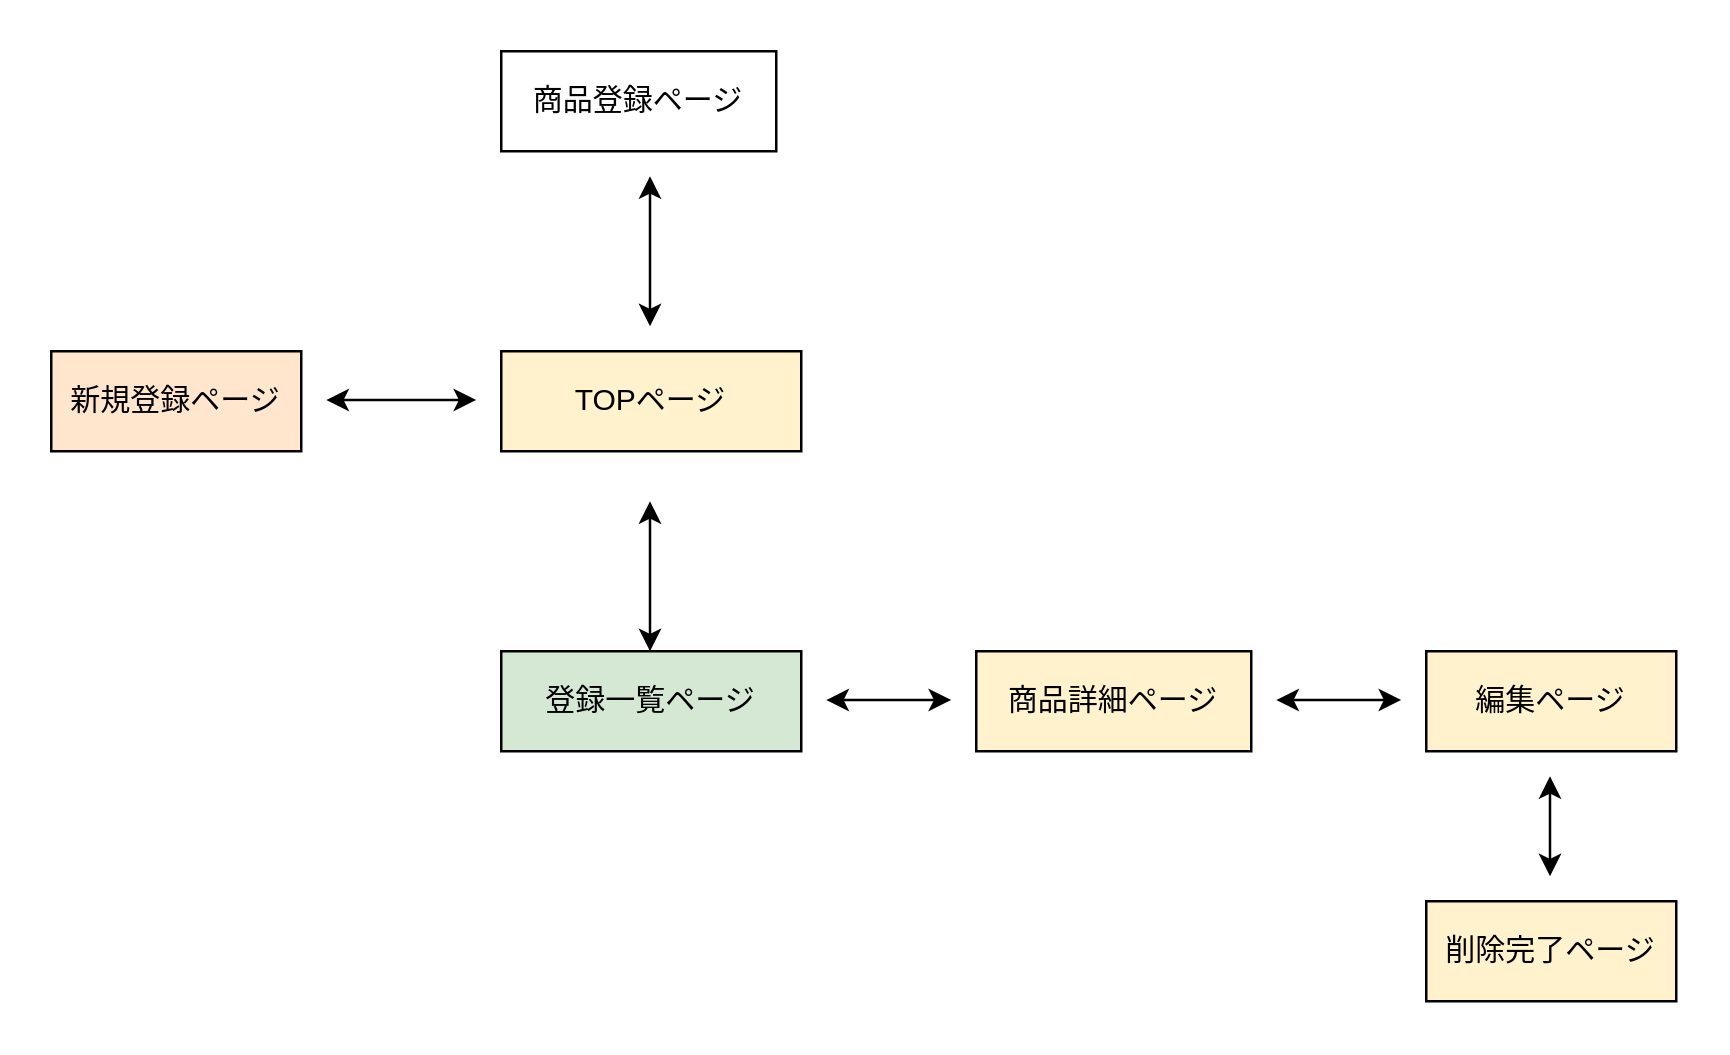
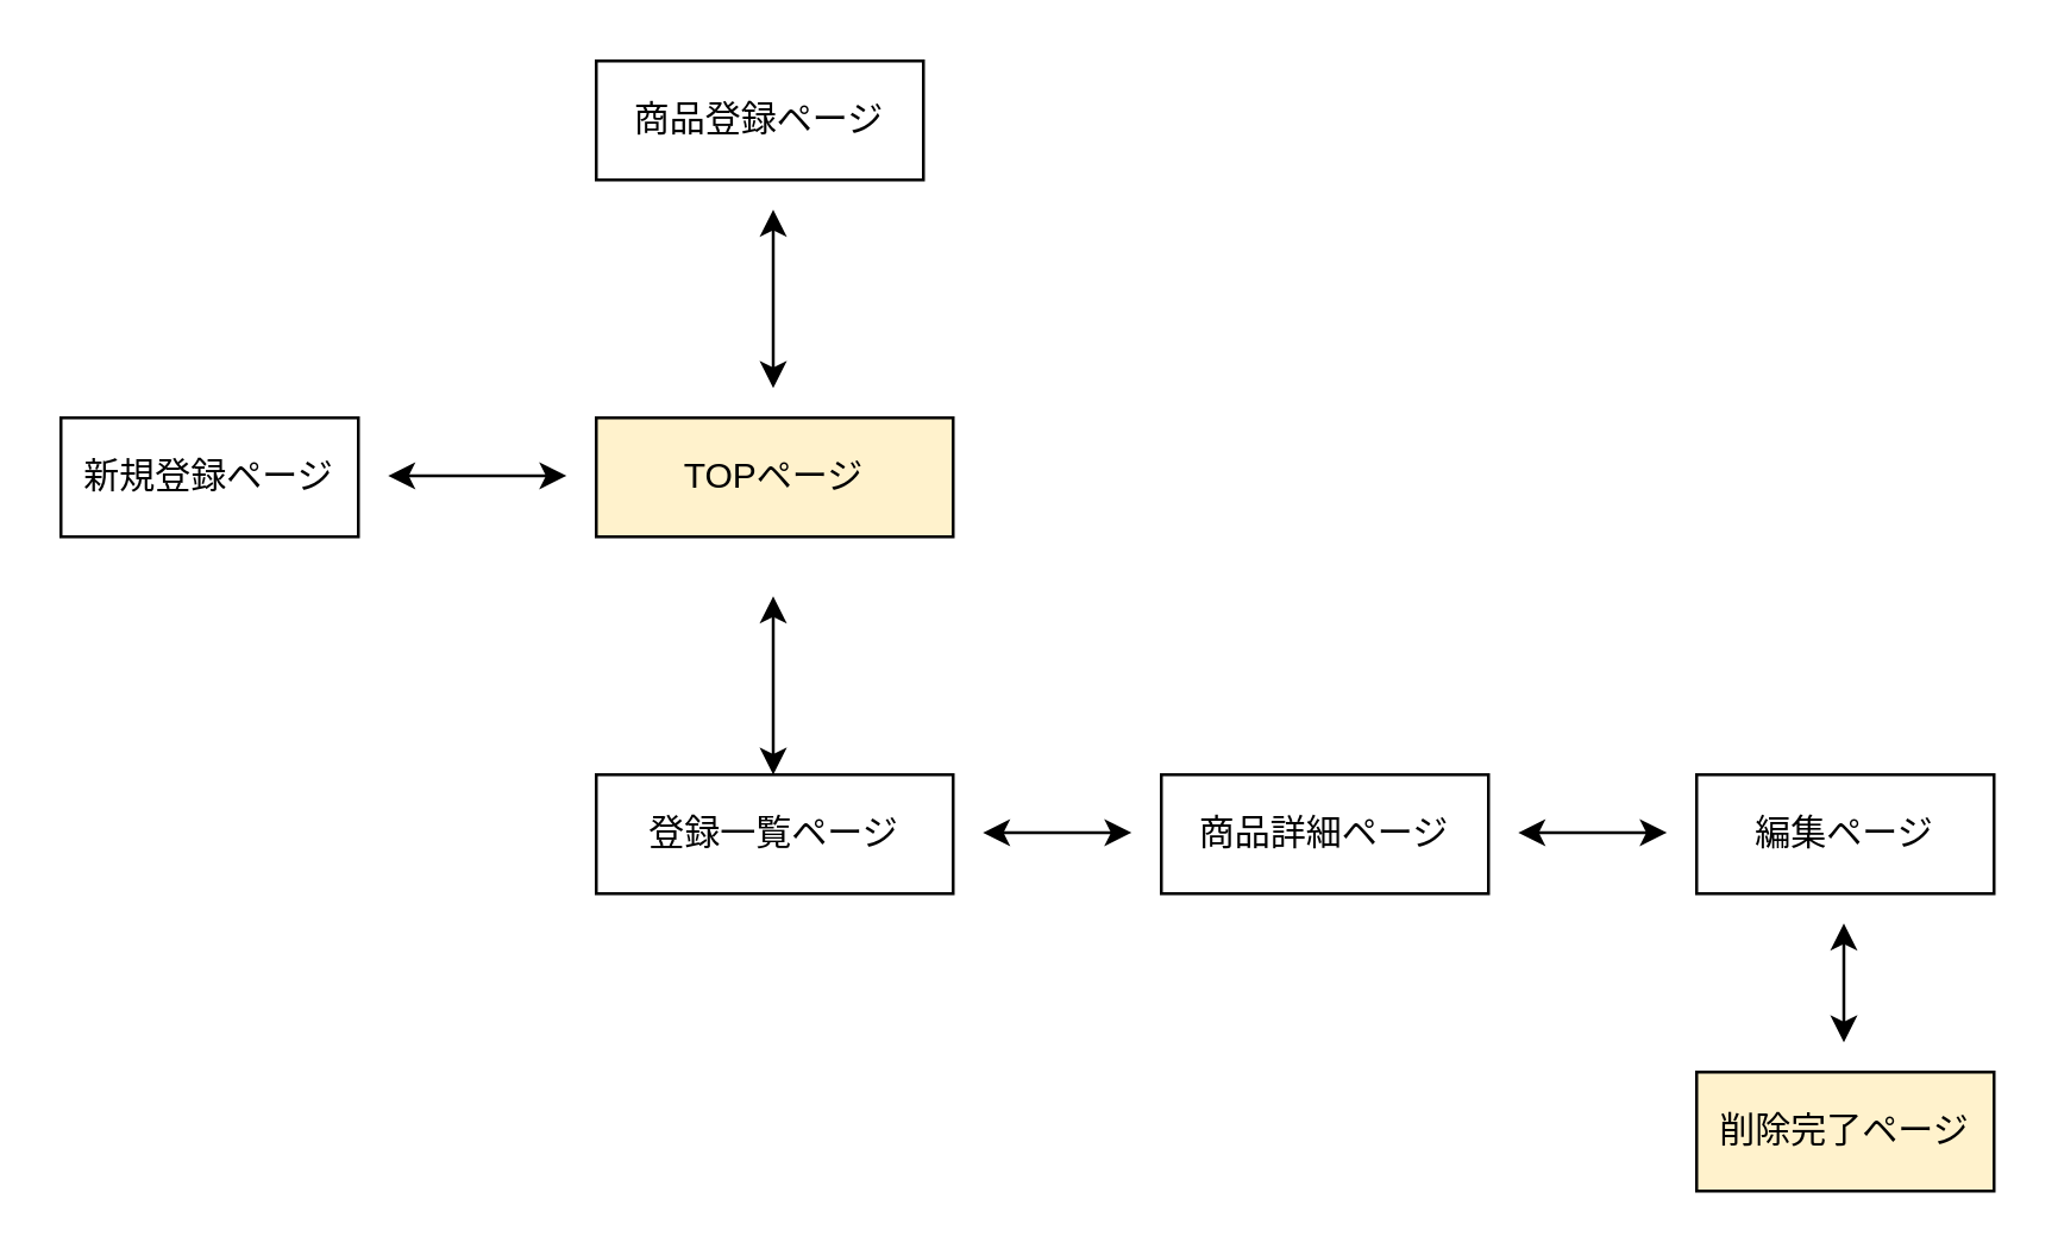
  <mxCell id="0" />
  <mxCell id="1" parent="0" />
  <mxCell id="2" value="TOPページ" style="rounded=0;whiteSpace=wrap;html=1;fillColor=#fff2cc;" vertex="1" parent="1"><mxGeometry x="200" y="140" width="120" height="40" as="geometry" /></mxCell>
  <mxCell id="3" value="" style="endArrow=classic;startArrow=classic;html=1;" edge="1" parent="1"><mxGeometry width="50" height="50" relative="1" as="geometry"><mxPoint x="130" y="159.5" as="sourcePoint" /><mxPoint x="190" y="159.5" as="targetPoint" /><Array as="points"><mxPoint x="170" y="159.5" /></Array></mxGeometry></mxCell>
  <mxCell id="4" value="商品登録ページ" style="rounded=0;whiteSpace=wrap;html=1;" vertex="1" parent="1"><mxGeometry x="200" y="20" width="110" height="40" as="geometry" /></mxCell>
- <mxCell id="5" value="新規登録ページ" style="rounded=0;whiteSpace=wrap;html=1;fillColor=#ffe6cc;" vertex="1" parent="1"><mxGeometry x="20" y="140" width="100" height="40" as="geometry" /></mxCell>
- <mxCell id="6" value="商品詳細ページ" style="rounded=0;whiteSpace=wrap;html=1;fillColor=#fff2cc;" vertex="1" parent="1"><mxGeometry x="390" y="260" width="110" height="40" as="geometry" /></mxCell>
- <mxCell id="7" value="登録一覧ページ" style="rounded=0;whiteSpace=wrap;html=1;fillColor=#d5e8d4;" vertex="1" parent="1"><mxGeometry x="200" y="260" width="120" height="40" as="geometry" /></mxCell>
- <mxCell id="8" value="編集ページ" style="rounded=0;whiteSpace=wrap;html=1;fillColor=#fff2cc;" vertex="1" parent="1"><mxGeometry x="570" y="260" width="100" height="40" as="geometry" /></mxCell>
+ <mxCell id="5" value="新規登録ページ" style="rounded=0;whiteSpace=wrap;html=1;" vertex="1" parent="1"><mxGeometry x="20" y="140" width="100" height="40" as="geometry" /></mxCell>
+ <mxCell id="6" value="商品詳細ページ" style="rounded=0;whiteSpace=wrap;html=1;" vertex="1" parent="1"><mxGeometry x="390" y="260" width="110" height="40" as="geometry" /></mxCell>
+ <mxCell id="7" value="登録一覧ページ" style="rounded=0;whiteSpace=wrap;html=1;" vertex="1" parent="1"><mxGeometry x="200" y="260" width="120" height="40" as="geometry" /></mxCell>
+ <mxCell id="8" value="編集ページ" style="rounded=0;whiteSpace=wrap;html=1;" vertex="1" parent="1"><mxGeometry x="570" y="260" width="100" height="40" as="geometry" /></mxCell>
  <mxCell id="9" value="削除完了ページ" style="rounded=0;whiteSpace=wrap;html=1;fillColor=#fff2cc;" vertex="1" parent="1"><mxGeometry x="570" y="360" width="100" height="40" as="geometry" /></mxCell>
  <mxCell id="10" value="" style="endArrow=classic;startArrow=classic;html=1;" edge="1" parent="1"><mxGeometry width="50" height="50" relative="1" as="geometry"><mxPoint x="259.5" y="260" as="sourcePoint" /><mxPoint x="259.5" y="200" as="targetPoint" /></mxGeometry></mxCell>
  <mxCell id="11" value="" style="endArrow=classic;startArrow=classic;html=1;" edge="1" parent="1"><mxGeometry width="50" height="50" relative="1" as="geometry"><mxPoint x="259.5" y="130" as="sourcePoint" /><mxPoint x="259.5" y="70" as="targetPoint" /></mxGeometry></mxCell>
  <mxCell id="12" value="" style="endArrow=classic;startArrow=classic;html=1;" edge="1" parent="1"><mxGeometry width="50" height="50" relative="1" as="geometry"><mxPoint x="330" y="279.5" as="sourcePoint" /><mxPoint x="380" y="279.5" as="targetPoint" /></mxGeometry></mxCell>
  <mxCell id="13" value="" style="endArrow=classic;startArrow=classic;html=1;" edge="1" parent="1"><mxGeometry width="50" height="50" relative="1" as="geometry"><mxPoint x="510" y="279.5" as="sourcePoint" /><mxPoint x="560" y="279.5" as="targetPoint" /></mxGeometry></mxCell>
  <mxCell id="14" value="" style="endArrow=classic;startArrow=classic;html=1;" edge="1" parent="1"><mxGeometry width="50" height="50" relative="1" as="geometry"><mxPoint x="619.5" y="310" as="sourcePoint" /><mxPoint x="619.5" y="350" as="targetPoint" /></mxGeometry></mxCell>
